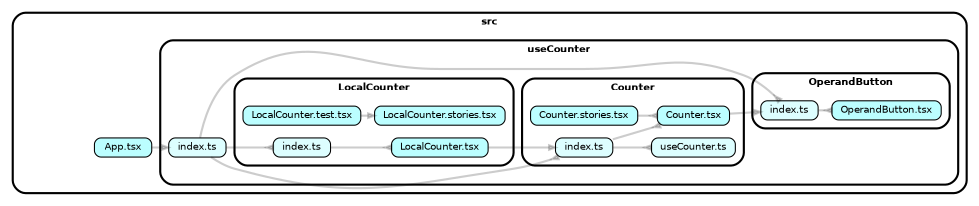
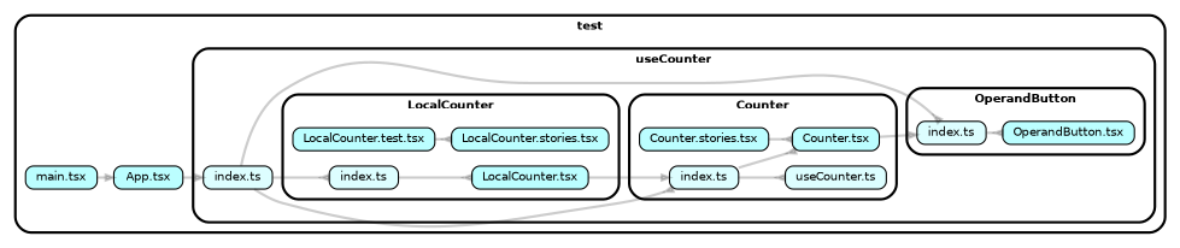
  strict digraph {
    compound=true
    fillcolor="#ffffff"
    fontname="Helvetica-bold"
    fontsize=9
    nodesep=0.16
    rankdir=LR
    ranksep=0.18
    splines=true
    style="rounded,bold,filled"
    node [color=black fillcolor="#bbfeff" fontcolor=black fontname=Helvetica fontsize=9 shape=box style="rounded, filled"]
    edge [arrowhead=inv arrowsize=0.6 color="#00000033" fontname=Helvetica fontsize=9 penwidth=2.0]
    n1 [height=0.2 label=<Counter.stories.tsx>]
    n2 [height=0.2 label=<Counter.tsx>]
    n3 [fillcolor="#ddfeff" height=0.2 label=<index.ts>]
    n4 [fillcolor="#ddfeff" height=0.2 label=<useCounter.ts>]
    n5 [height=0.2 label=<LocalCounter.stories.tsx>]
    n6 [height=0.2 label=<LocalCounter.tsx>]
    n7 [height=0.2 label=<LocalCounter.test.tsx>]
    n8 [fillcolor="#ddfeff" height=0.2 label=<index.ts>]
    n9 [fillcolor="#ddfeff" height=0.2 label=<index.ts>]
    n10 [height=0.2 label=<OperandButton.tsx>]
    n11 [fillcolor="#ddfeff" height=0.2 label=<index.ts>]
    n12 [height=0.2 label=<App.tsx>]
+   n13 [height=0.2 label=<main.tsx>]
    subgraph cluster_1 {
-     label=src
+     label=test
      n12
+     n13
      subgraph cluster_2 {
        label=useCounter
        n11
        subgraph cluster_3 {
          label=Counter
          n1
          n2
          n3
          n4
        }
        subgraph cluster_4 {
          label=LocalCounter
          n5
          n6
          n7
          n8
        }
        subgraph cluster_5 {
          label=OperandButton
          n9
          n10
        }
      }
    }
    n1 -> n2
    n2 -> n9 [arrowhead=normal]
    n3 -> n2
    n3 -> n4
    n6 -> n3 [arrowhead=normal]
-   n7 -> n5 [arrowhead=normal]
+   n7 -> n5
    n8 -> n6
    n9 -> n10
    n11 -> n3
    n11 -> n8
    n11 -> n9
    n12 -> n11 [arrowhead=normal]
+   n13 -> n12 [arrowhead=normal]
  }
